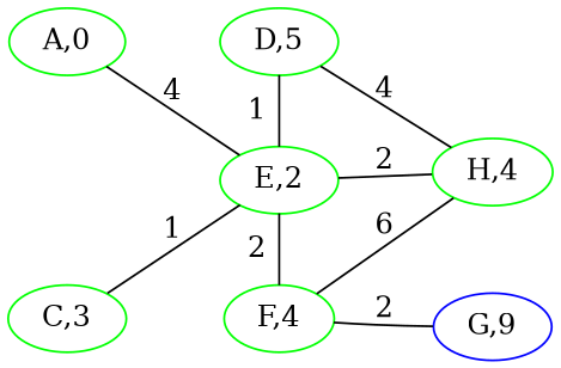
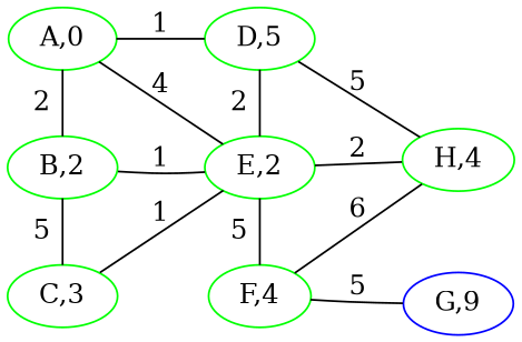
  graph {
    rankdir=LR
    node [color=green]
    n1 [height=.1 label="A,0" width=.1]
+   n2 [height=.1 label="B,2" width=.1]
    n3 [height=.1 label="C,3" width=.1]
    n4 [height=.1 label="D,5" width=.1]
    n5 [height=.1 label="E,2" width=.1]
    n6 [height=.1 label="F,4" width=.1]
    n7 [color=blue height=.1 label="G,9" width=.1]
    n8 [height=.1 label="H,4" width=.1]
    subgraph sub_1 {
      rank=same
      n1
+     n2
      n3
    }
    subgraph sub_2 {
      rank=same
      n4
      n5
      n6
    }
    subgraph sub_3 {
      rank=same
      n7
      n8
    }
+   n1 -- n2 [label=2]
+   n1 -- n4 [label=1]
    n1 -- n5 [label=4]
-   n4 -- n5 [label=1]
-   n4 -- n8 [label=4]
+   n2 -- n3 [label=5]
+   n2 -- n5 [label=1]
+   n4 -- n5 [label=2]
+   n4 -- n8 [label=5]
    n5 -- n3 [label=1]
-   n5 -- n6 [label=2]
+   n5 -- n6 [label=5]
    n5 -- n8 [label=2]
-   n6 -- n7 [label=2]
+   n6 -- n7 [label=5]
    n8 -- n6 [label=6]
  }
